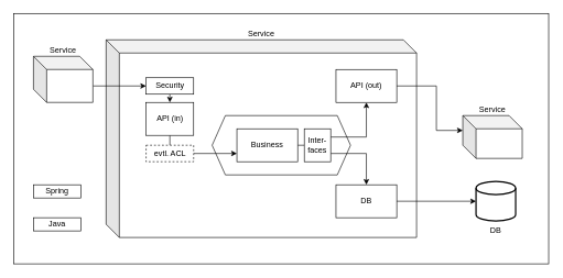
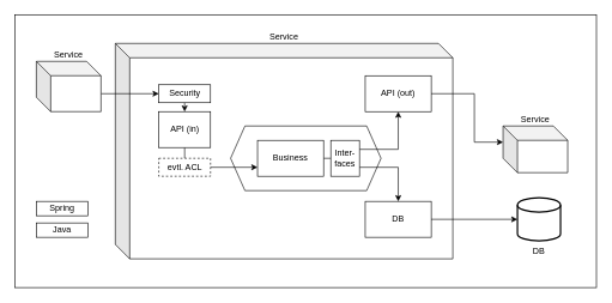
  <mxCell id="0" />
  <mxCell id="1" parent="0" />
  <mxCell id="2" value="" style="rounded=0;whiteSpace=wrap;html=1;" vertex="1" parent="1"><mxGeometry y="20" width="810" height="380" as="geometry" x="20" /></mxCell>
  <mxCell id="3" value="Service" style="shape=cube;whiteSpace=wrap;html=1;boundedLbl=1;backgroundOutline=1;darkOpacity=0.05;darkOpacity2=0.1;labelPosition=center;verticalLabelPosition=top;align=center;verticalAlign=bottom;" parent="1" vertex="1"><mxGeometry x="160" y="60" width="470" height="300" as="geometry" /></mxCell>
  <mxCell id="4" value="" style="shape=hexagon;perimeter=hexagonPerimeter2;whiteSpace=wrap;html=1;fixedSize=1;" parent="1" vertex="1"><mxGeometry x="320.5" y="175" width="209.5" height="90" as="geometry" /></mxCell>
  <mxCell id="5" style="edgeStyle=orthogonalEdgeStyle;rounded=0;orthogonalLoop=1;jettySize=auto;html=1;exitX=0.5;exitY=1;exitDx=0;exitDy=0;entryX=0.5;entryY=0;entryDx=0;entryDy=0;endArrow=none;startFill=0;" parent="1" source="6" target="21" edge="1"><mxGeometry relative="1" as="geometry" /></mxCell>
  <mxCell id="6" value="API (in)" style="rounded=0;whiteSpace=wrap;html=1;labelPosition=center;verticalLabelPosition=middle;align=center;verticalAlign=middle;strokeColor=light-dark(#000000,#FF8000);" parent="1" vertex="1"><mxGeometry x="220.5" y="155" width="72" height="50" as="geometry" /></mxCell>
  <mxCell id="7" value="API (out)" style="rounded=0;whiteSpace=wrap;html=1;labelPosition=center;verticalLabelPosition=middle;align=center;verticalAlign=middle;strokeColor=light-dark(#000000,#FF8000);" parent="1" vertex="1"><mxGeometry x="508" y="105" width="92" height="50" as="geometry" /></mxCell>
  <mxCell id="8" style="edgeStyle=orthogonalEdgeStyle;rounded=0;orthogonalLoop=1;jettySize=auto;html=1;exitX=1;exitY=0.5;exitDx=0;exitDy=0;entryX=0;entryY=0.5;entryDx=0;entryDy=0;endArrow=none;startFill=0;" parent="1" source="9" target="19" edge="1"><mxGeometry relative="1" as="geometry" /></mxCell>
  <mxCell id="9" value="Business" style="rounded=0;whiteSpace=wrap;html=1;labelPosition=center;verticalLabelPosition=middle;align=center;verticalAlign=middle;strokeColor=light-dark(#000000,#009900);" parent="1" vertex="1"><mxGeometry x="358" y="195" width="92" height="50" as="geometry" /></mxCell>
  <mxCell id="10" value="DB" style="rounded=0;whiteSpace=wrap;html=1;labelPosition=center;verticalLabelPosition=middle;align=center;verticalAlign=middle;strokeColor=light-dark(#000000,#FF8000);" parent="1" vertex="1"><mxGeometry x="508" y="280" width="92" height="50" as="geometry" /></mxCell>
  <mxCell id="11" value="Service" style="shape=cube;whiteSpace=wrap;html=1;boundedLbl=1;backgroundOutline=1;darkOpacity=0.05;darkOpacity2=0.1;labelPosition=center;verticalLabelPosition=top;align=center;verticalAlign=bottom;" parent="1" vertex="1"><mxGeometry x="700" y="175" width="90" height="65" as="geometry" /></mxCell>
  <mxCell id="12" value="DB" style="strokeWidth=2;html=1;shape=mxgraph.flowchart.database;whiteSpace=wrap;labelPosition=center;verticalLabelPosition=bottom;align=center;verticalAlign=top;" parent="1" vertex="1"><mxGeometry x="720" y="275" width="60" height="60" as="geometry" /></mxCell>
  <mxCell id="13" style="edgeStyle=orthogonalEdgeStyle;rounded=0;orthogonalLoop=1;jettySize=auto;html=1;exitX=1;exitY=0.5;exitDx=0;exitDy=0;entryX=0;entryY=0.5;entryDx=0;entryDy=0;entryPerimeter=0;" parent="1" source="10" target="12" edge="1"><mxGeometry relative="1" as="geometry" /></mxCell>
  <mxCell id="14" style="edgeStyle=orthogonalEdgeStyle;rounded=0;orthogonalLoop=1;jettySize=auto;html=1;exitX=1;exitY=0.5;exitDx=0;exitDy=0;entryX=0;entryY=0;entryDx=0;entryDy=22.5;entryPerimeter=0;" parent="1" source="7" target="11" edge="1"><mxGeometry relative="1" as="geometry"><Array as="points"><mxPoint x="660" y="130" /><mxPoint x="660" y="198" /><mxPoint x="700" y="198" /></Array></mxGeometry></mxCell>
  <mxCell id="15" style="edgeStyle=orthogonalEdgeStyle;rounded=0;orthogonalLoop=1;jettySize=auto;html=1;exitX=0;exitY=0;exitDx=90;exitDy=45;exitPerimeter=0;entryX=0;entryY=0.5;entryDx=0;entryDy=0;" parent="1" source="16" target="23" edge="1"><mxGeometry relative="1" as="geometry" /></mxCell>
  <mxCell id="16" value="Service" style="shape=cube;whiteSpace=wrap;html=1;boundedLbl=1;backgroundOutline=1;darkOpacity=0.05;darkOpacity2=0.1;labelPosition=center;verticalLabelPosition=top;align=center;verticalAlign=bottom;" parent="1" vertex="1"><mxGeometry x="50" y="85" width="90" height="70" as="geometry" /></mxCell>
  <mxCell id="17" style="edgeStyle=orthogonalEdgeStyle;rounded=0;orthogonalLoop=1;jettySize=auto;html=1;exitX=1;exitY=0.25;exitDx=0;exitDy=0;entryX=0.5;entryY=1;entryDx=0;entryDy=0;" parent="1" source="19" target="7" edge="1"><mxGeometry relative="1" as="geometry" /></mxCell>
  <mxCell id="18" style="edgeStyle=orthogonalEdgeStyle;rounded=0;orthogonalLoop=1;jettySize=auto;html=1;exitX=1;exitY=0.75;exitDx=0;exitDy=0;entryX=0.5;entryY=0;entryDx=0;entryDy=0;" parent="1" source="19" target="10" edge="1"><mxGeometry relative="1" as="geometry" /></mxCell>
  <mxCell id="19" value="Inter-&lt;div&gt;faces&lt;/div&gt;" style="rounded=0;whiteSpace=wrap;html=1;labelPosition=center;verticalLabelPosition=middle;align=center;verticalAlign=middle;strokeColor=light-dark(#000000,#009900);" parent="1" vertex="1"><mxGeometry x="460" y="195" width="40" height="50" as="geometry" /></mxCell>
  <mxCell id="20" style="edgeStyle=orthogonalEdgeStyle;rounded=0;orthogonalLoop=1;jettySize=auto;html=1;exitX=1;exitY=0.5;exitDx=0;exitDy=0;entryX=0;entryY=0.75;entryDx=0;entryDy=0;" parent="1" source="21" target="9" edge="1"><mxGeometry relative="1" as="geometry" /></mxCell>
  <mxCell id="21" value="evtl. ACL" style="rounded=0;whiteSpace=wrap;html=1;labelPosition=center;verticalLabelPosition=middle;align=center;verticalAlign=middle;strokeColor=light-dark(#000000,#FF8000);dashed=1;" parent="1" vertex="1"><mxGeometry x="220.5" y="220" width="72" height="25" as="geometry" /></mxCell>
  <mxCell id="22" style="edgeStyle=orthogonalEdgeStyle;rounded=0;orthogonalLoop=1;jettySize=auto;html=1;exitX=0.5;exitY=1;exitDx=0;exitDy=0;entryX=0.5;entryY=0;entryDx=0;entryDy=0;endArrow=classic;startFill=0;" parent="1" source="23" target="6" edge="1"><mxGeometry relative="1" as="geometry" /></mxCell>
  <mxCell id="23" value="Security" style="rounded=0;whiteSpace=wrap;html=1;labelPosition=center;verticalLabelPosition=middle;align=center;verticalAlign=middle;strokeColor=light-dark(#000000,#FF8000);" parent="1" vertex="1"><mxGeometry x="220.5" y="117.5" width="72" height="25" as="geometry" /></mxCell>
  <mxCell id="24" value="Spring" style="rounded=0;whiteSpace=wrap;html=1;labelPosition=center;verticalLabelPosition=middle;align=center;verticalAlign=middle;strokeColor=light-dark(#000000,#FF8000);" parent="1" vertex="1"><mxGeometry x="50" y="280" width="72" height="20" as="geometry" /></mxCell>
- <mxCell id="25" value="Java" style="rounded=0;whiteSpace=wrap;html=1;labelPosition=center;verticalLabelPosition=middle;align=center;verticalAlign=middle;strokeColor=light-dark(#000000,#009900);" parent="1" vertex="1"><mxGeometry x="50" y="330" width="72" height="20" as="geometry" /></mxCell>
+ <mxCell id="25" value="Java" style="rounded=0;whiteSpace=wrap;html=1;labelPosition=center;verticalLabelPosition=middle;align=center;verticalAlign=middle;strokeColor=light-dark(#000000,#009900);" parent="1" vertex="1"><mxGeometry x="50" y="310" width="72" height="20" as="geometry" /></mxCell>
